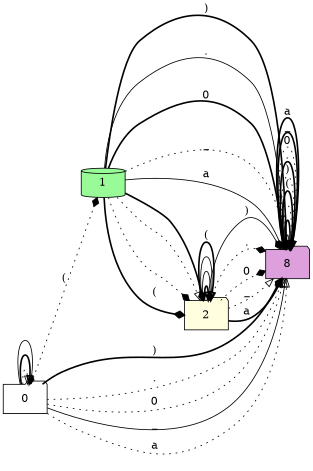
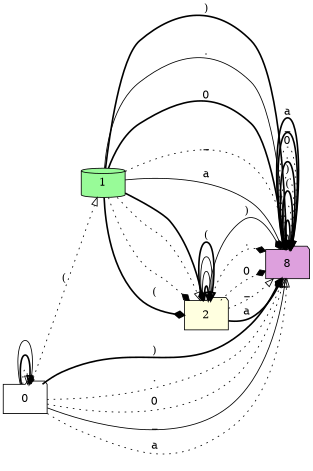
  digraph {
    rankdir=LR
    node [shape=folder style=filled]
    edge [arrowhead=onormal style=dotted]
    0 [fillcolor=white]
    1 [fillcolor=palegreen shape=cylinder]
    n3 [fillcolor=plum label=8]
    2 [fillcolor=lightyellow]
    0 -> 0 [label="	"]
    0 -> 0 [style=bold]
    0 -> 0 [arrowhead=diamond label=" " style=solid]
-   0 -> 1 [arrowhead=diamond label="("]
+   0 -> 1 [label="("]
    0 -> n3 [arrowhead=diamond label=")" style=bold]
    0 -> n3 [label="."]
    0 -> n3 [label=0]
    0 -> n3 [label=_ style=solid]
    0 -> n3 [label=a]
    1 -> n3 [arrowhead=diamond label=")" style=bold]
    1 -> n3 [label="." style=solid]
    1 -> n3 [arrowhead=diamond label=0 style=bold]
    1 -> n3 [label=_]
    1 -> n3 [arrowhead=diamond label=a style=solid]
    1 -> 2 [arrowhead=diamond label="	" style=bold]
    1 -> 2
    1 -> 2 [arrowhead=diamond label=" "]
    1 -> 2 [arrowhead=diamond label="(" style=bold]
    n3 -> n3 [label="	" style=solid]
    n3 -> n3 [style=bold]
    n3 -> n3 [label=" "]
    n3 -> n3 [arrowhead=diamond label="(" style=bold]
    n3 -> n3 [label=")"]
    n3 -> n3 [label="." style=bold]
    n3 -> n3 [label=0]
    n3 -> n3 [label=_ style=bold]
    n3 -> n3 [label=a style=bold]
    2 -> n3 [arrowhead=diamond label=")" style=solid]
    2 -> n3 [arrowhead=diamond label="."]
    2 -> n3 [arrowhead=diamond label=0]
    2 -> n3 [label=_]
    2 -> n3 [label=a style=bold]
    2 -> 2 [label="	" style=bold]
    2 -> 2 [arrowhead=diamond style=solid]
    2 -> 2 [label=" " style=solid]
    2 -> 2 [label="(" style=bold]
  }
